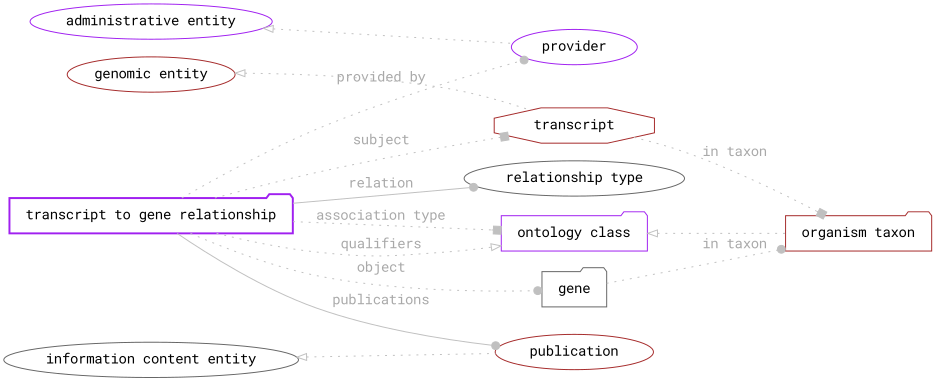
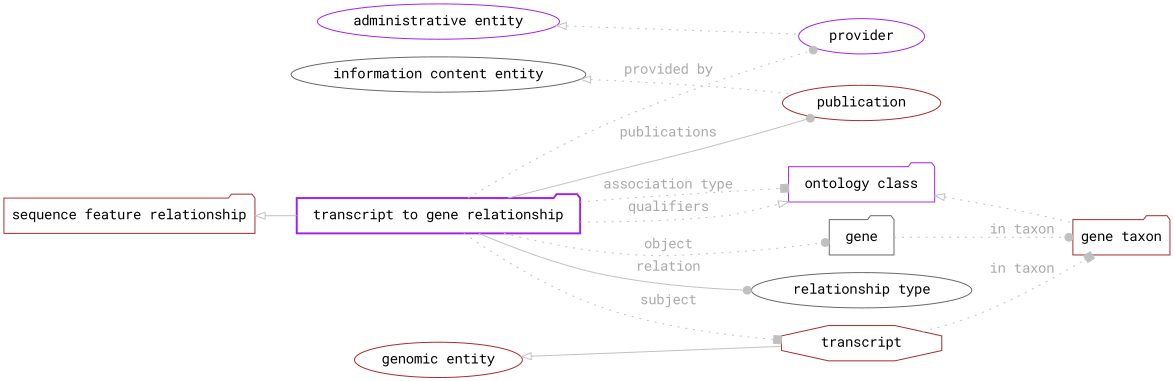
  digraph {
    fontname="Roboto Mono"
    fontsize=32
    penwidth=5
    rankdir=LR
    node [color=brown fontname="Roboto Mono" shape=ellipse style=solid]
    edge [color=gray fontcolor=darkgray fontname="Roboto Mono" style=dotted]
    n1 [color=purple label=" transcript to gene relationship " shape=folder style=bold]
    n2 [color=purple label=" provider "]
    n3 [label=" publication "]
    n4 [color=purple label=" ontology class " shape=folder]
    n5 [color=gray40 label=" gene " shape=folder]
    n6 [color=gray40 label=" relationship type "]
    n7 [label=" transcript " shape=octagon]
-   n8 [label=" organism taxon " shape=folder]
+   n8 [label="gene taxon" shape=folder]
+   "sequence feature relationship" [shape=folder style=""]
    "administrative entity" [color=purple style=""]
    "information content entity" [color=gray40 style=""]
    "genomic entity" [style=""]
    n1 -> n2 [arrowhead=dot label="provided by"]
    n1 -> n3 [arrowhead=dot label=publications style=solid]
    n1 -> n4 [arrowhead=onormal label=qualifiers]
    n1 -> n4 [arrowhead=box label="association type"]
    n1 -> n5 [arrowhead=dot label=object]
    n1 -> n6 [arrowhead=dot label=relation style=solid]
    n1 -> n7 [arrowhead=box label=subject]
    n4 -> n8 [arrowtail=onormal dir=back]
    n5 -> n8 [arrowhead=dot label="in taxon"]
    n7 -> n8 [arrowhead=box label="in taxon"]
+   "sequence feature relationship" -> n1 [arrowtail=onormal dir=back style=solid]
    "administrative entity" -> n2 [arrowtail=onormal dir=back]
    "information content entity" -> n3 [arrowtail=onormal dir=back]
-   "genomic entity" -> n7 [arrowtail=onormal dir=back]
+   "genomic entity" -> n7 [arrowtail=onormal dir=back style=solid]
  }
